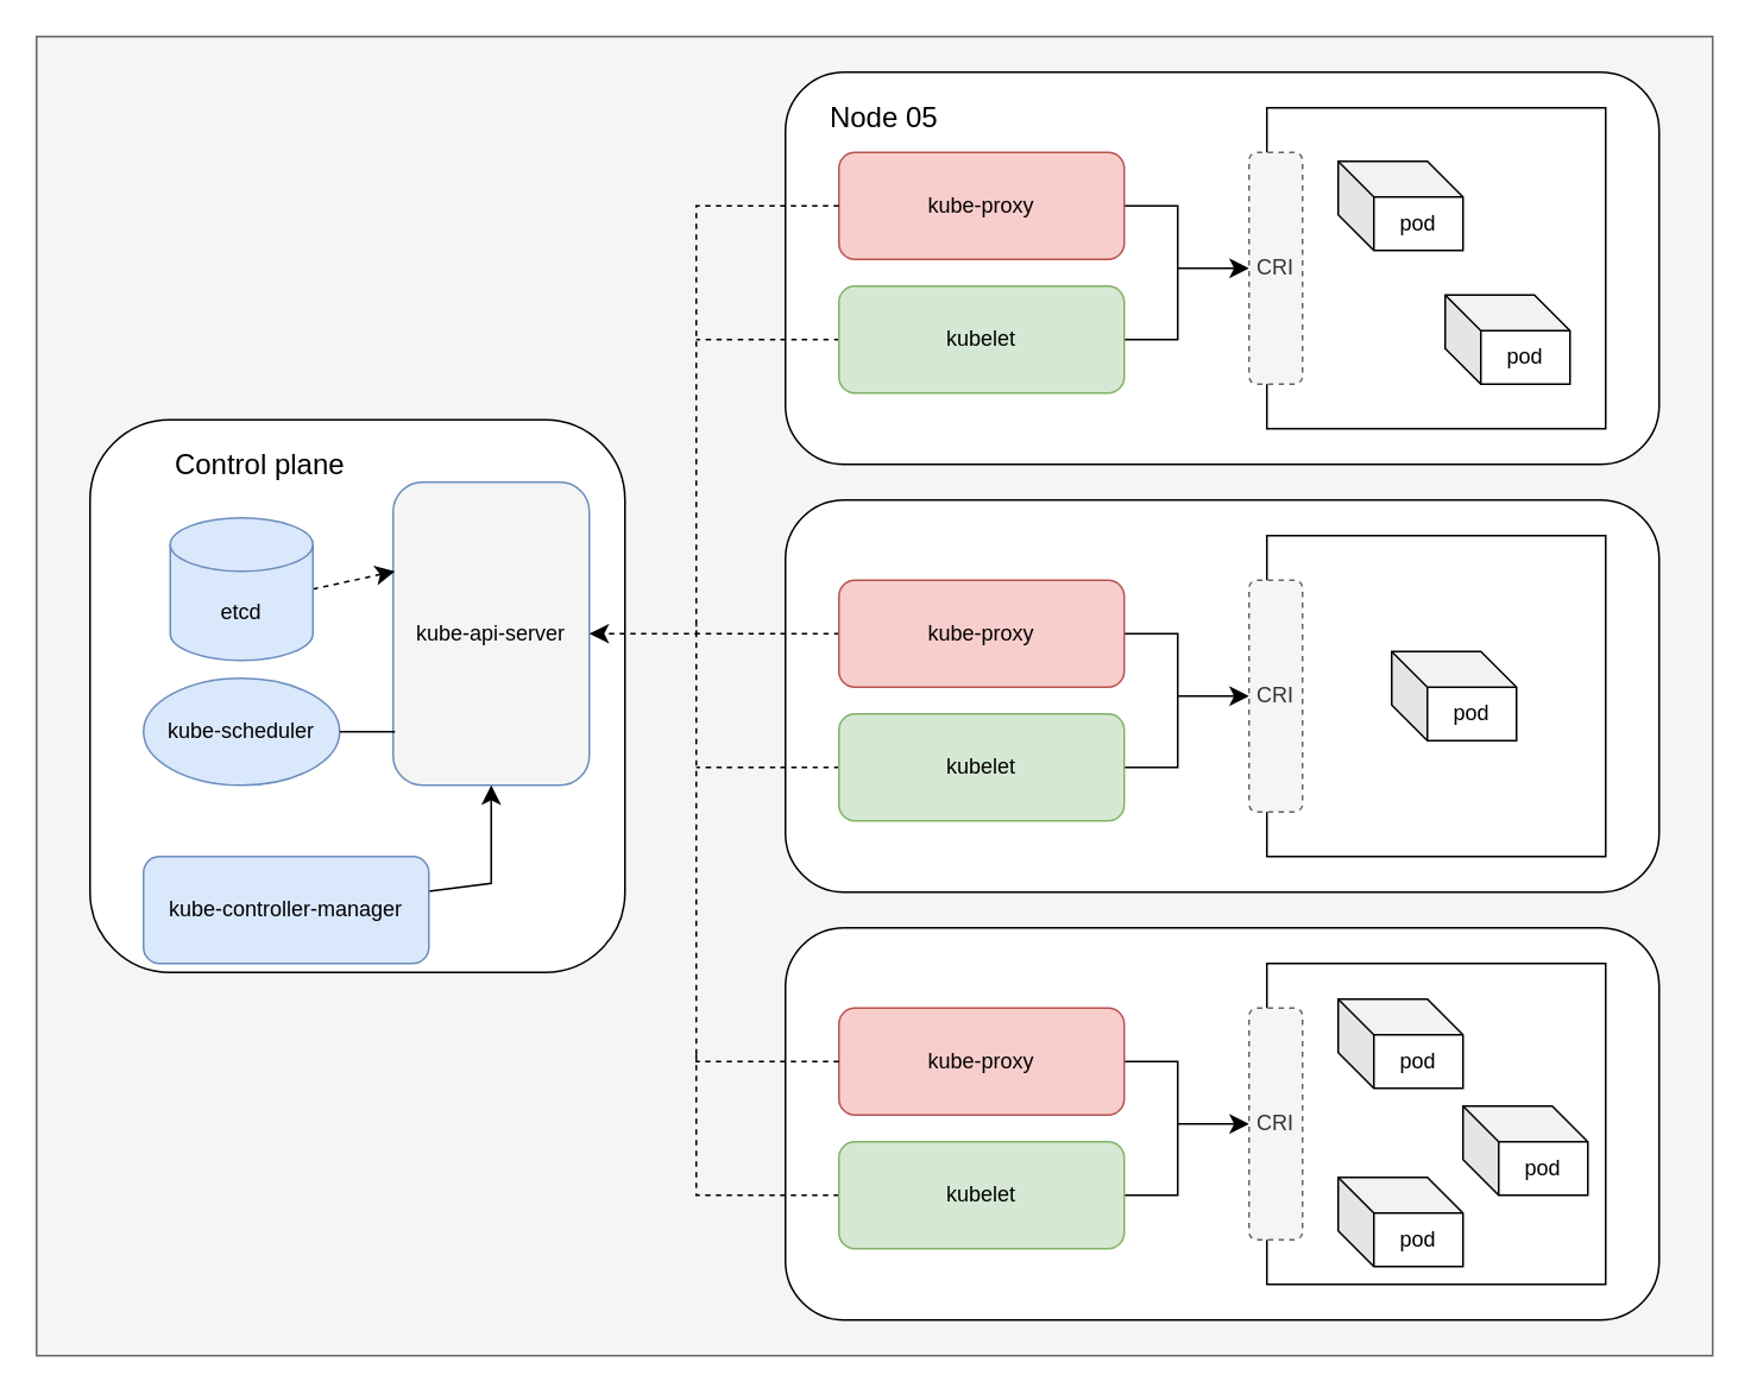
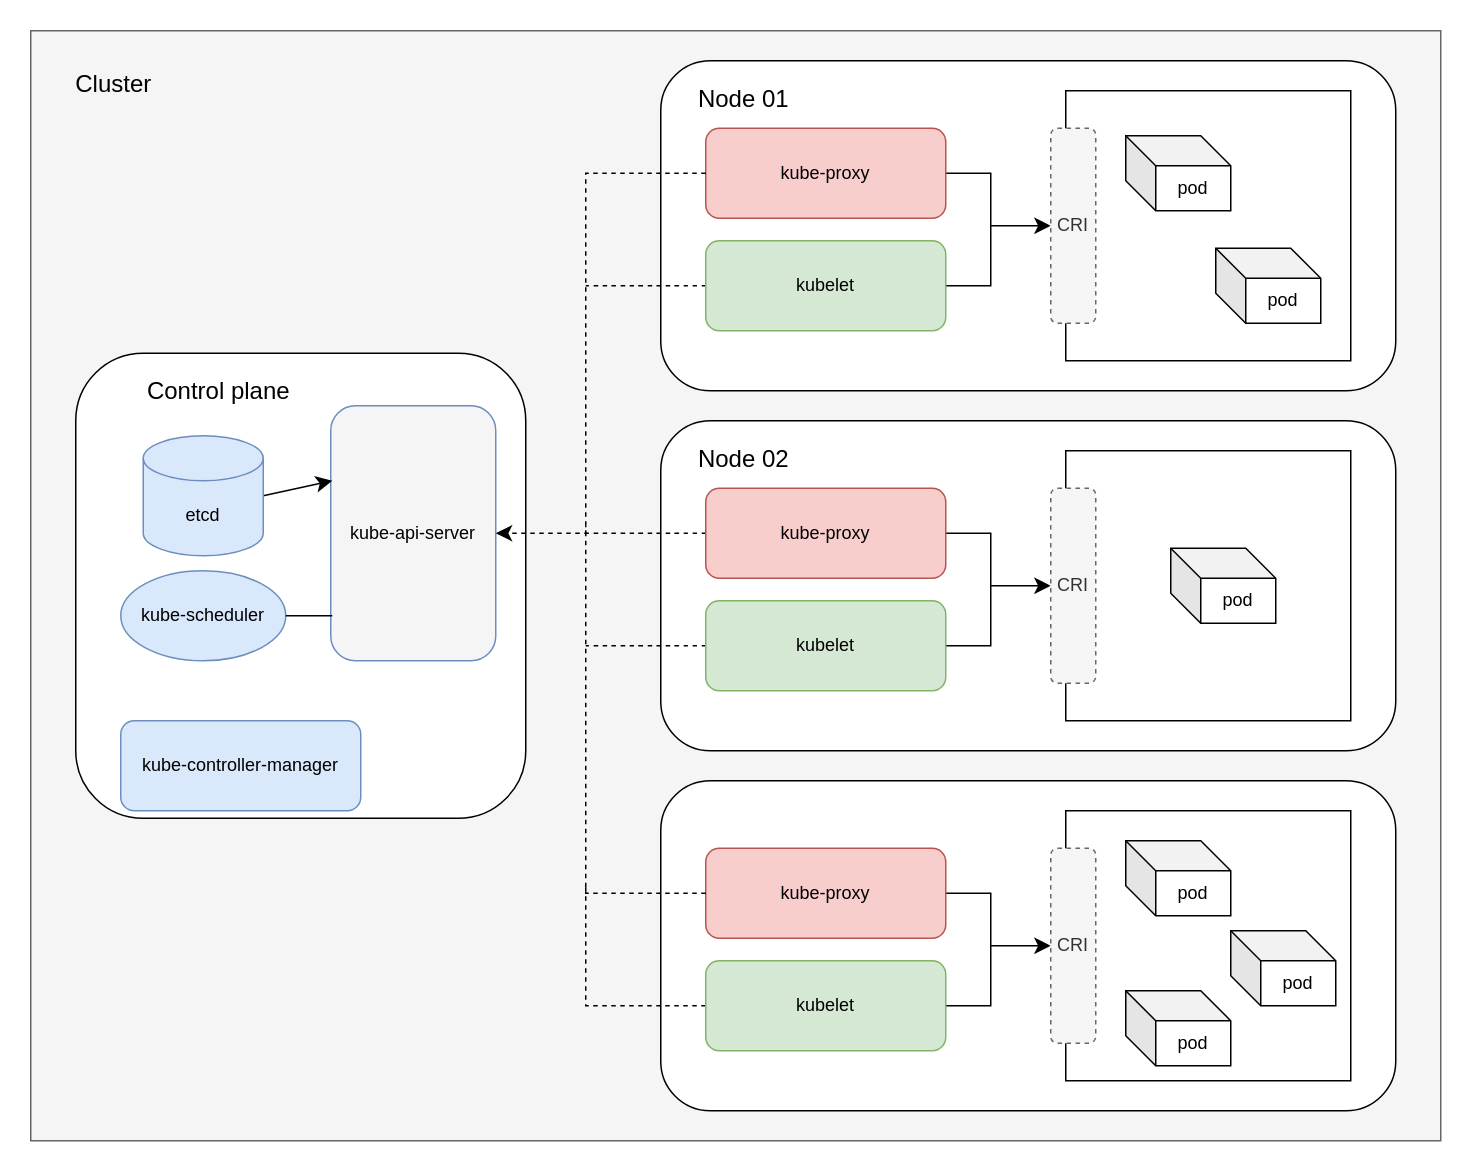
  <mxCell id="0" />
  <mxCell id="1" parent="0" />
  <mxCell id="2" value="" style="rounded=0;whiteSpace=wrap;html=1;fillColor=#f5f5f5;fontColor=#333333;strokeColor=#666666;" vertex="1" parent="1"><mxGeometry x="20" y="20" width="940" height="740" as="geometry" /></mxCell>
+ <mxCell id="3" value="Cluster" style="text;html=1;align=center;verticalAlign=middle;resizable=0;points=[];autosize=1;strokeColor=none;fillColor=none;fontSize=16;" vertex="1" parent="1"><mxGeometry x="40" y="40" width="70" height="30" as="geometry" /></mxCell>
  <mxCell id="4" value="" style="rounded=1;whiteSpace=wrap;html=1;" vertex="1" parent="1"><mxGeometry y="235" width="300" height="310" as="geometry" x="50" /></mxCell>
  <mxCell id="5" value="kube-api-server" style="rounded=1;whiteSpace=wrap;html=1;fillColor=#f5f5f5;strokeColor=#6c8ebf;" vertex="1" parent="1"><mxGeometry x="220" y="270" width="110" height="170" as="geometry" /></mxCell>
- <mxCell id="6" style="edgeStyle=none;curved=1;rounded=0;orthogonalLoop=1;jettySize=auto;html=1;entryX=0.009;entryY=0.294;entryDx=0;entryDy=0;fontSize=12;startSize=8;endSize=8;exitX=1;exitY=0.5;exitDx=0;exitDy=0;exitPerimeter=0;entryPerimeter=0;dashed=1;" edge="1" parent="1" source="7" target="5"><mxGeometry relative="1" as="geometry" /></mxCell>
+ <mxCell id="6" style="edgeStyle=none;curved=1;rounded=0;orthogonalLoop=1;jettySize=auto;html=1;entryX=0.009;entryY=0.294;entryDx=0;entryDy=0;fontSize=12;startSize=8;endSize=8;exitX=1;exitY=0.5;exitDx=0;exitDy=0;exitPerimeter=0;entryPerimeter=0;" edge="1" parent="1" source="7" target="5"><mxGeometry relative="1" as="geometry" /></mxCell>
  <mxCell id="7" value="etcd" style="shape=cylinder3;whiteSpace=wrap;html=1;boundedLbl=1;backgroundOutline=1;size=15;fillColor=#dae8fc;strokeColor=#6c8ebf;" vertex="1" parent="1"><mxGeometry x="95" y="290" width="80" height="80" as="geometry" /></mxCell>
  <mxCell id="8" value="kube-scheduler" style="ellipse;whiteSpace=wrap;html=1;fillColor=#dae8fc;strokeColor=#6c8ebf;" vertex="1" parent="1"><mxGeometry x="80" y="380" width="110" height="60" as="geometry" /></mxCell>
- <mxCell id="9" style="edgeStyle=none;curved=0;rounded=0;orthogonalLoop=1;jettySize=auto;html=1;entryX=0.5;entryY=1;entryDx=0;entryDy=0;fontSize=12;startSize=8;endSize=8;" edge="1" parent="1" source="10" target="5"><mxGeometry relative="1" as="geometry"><Array as="points"><mxPoint x="275" y="495" /></Array></mxGeometry></mxCell>
  <mxCell id="10" value="kube-controller-manager" style="rounded=1;whiteSpace=wrap;html=1;fillColor=#dae8fc;strokeColor=#6c8ebf;" vertex="1" parent="1"><mxGeometry x="80" y="480" width="160" height="60" as="geometry" /></mxCell>
  <mxCell id="11" style="edgeStyle=none;curved=1;rounded=0;orthogonalLoop=1;jettySize=auto;html=1;exitX=0.5;exitY=0;exitDx=0;exitDy=0;fontSize=12;startSize=8;endSize=8;" edge="1" parent="1" source="4" target="4"><mxGeometry relative="1" as="geometry" /></mxCell>
  <mxCell id="12" value="Control plane" style="text;html=1;align=center;verticalAlign=middle;resizable=0;points=[];autosize=1;strokeColor=none;fillColor=none;fontSize=16;" vertex="1" parent="1"><mxGeometry x="85" y="245" width="120" height="30" as="geometry" /></mxCell>
  <mxCell id="13" style="edgeStyle=none;curved=1;rounded=0;orthogonalLoop=1;jettySize=auto;html=1;entryX=0.009;entryY=0.824;entryDx=0;entryDy=0;entryPerimeter=0;fontSize=12;startSize=8;endSize=8;endArrow=none;" edge="1" parent="1" source="8" target="5"><mxGeometry relative="1" as="geometry" /></mxCell>
  <mxCell id="14" value="" style="rounded=1;whiteSpace=wrap;html=1;" vertex="1" parent="1"><mxGeometry x="440" y="40" width="490" height="220" as="geometry" /></mxCell>
- <mxCell id="15" value="Node 05" style="text;html=1;align=center;verticalAlign=middle;resizable=0;points=[];autosize=1;strokeColor=none;fillColor=none;fontSize=16;" vertex="1" parent="1"><mxGeometry x="455" y="50" width="80" height="30" as="geometry" /></mxCell>
+ <mxCell id="15" value="Node 01" style="text;html=1;align=center;verticalAlign=middle;resizable=0;points=[];autosize=1;strokeColor=none;fillColor=none;fontSize=16;" vertex="1" parent="1"><mxGeometry x="455" y="50" width="80" height="30" as="geometry" /></mxCell>
  <mxCell id="16" style="edgeStyle=none;curved=0;rounded=0;orthogonalLoop=1;jettySize=auto;html=1;fontSize=12;startSize=8;endSize=8;endArrow=none;endFill=0;" edge="1" parent="1" source="18"><mxGeometry relative="1" as="geometry"><mxPoint x="660" y="150" as="targetPoint" /><Array as="points"><mxPoint x="660" y="190" /></Array></mxGeometry></mxCell>
  <mxCell id="17" style="edgeStyle=none;curved=1;rounded=0;orthogonalLoop=1;jettySize=auto;html=1;fontSize=12;startSize=8;endSize=8;endArrow=none;endFill=0;dashed=1;" edge="1" parent="1" source="18"><mxGeometry relative="1" as="geometry"><mxPoint x="390" y="190" as="targetPoint" /></mxGeometry></mxCell>
  <mxCell id="18" value="kubelet" style="rounded=1;whiteSpace=wrap;html=1;fillColor=#d5e8d4;strokeColor=#82b366;" vertex="1" parent="1"><mxGeometry x="470" y="160" width="160" height="60" as="geometry" /></mxCell>
  <mxCell id="19" style="edgeStyle=none;curved=0;rounded=0;orthogonalLoop=1;jettySize=auto;html=1;entryX=0;entryY=0.5;entryDx=0;entryDy=0;fontSize=12;startSize=8;endSize=8;" edge="1" parent="1" source="20" target="22"><mxGeometry relative="1" as="geometry"><Array as="points"><mxPoint x="660" y="115" /><mxPoint x="660" y="150" /></Array></mxGeometry></mxCell>
  <mxCell id="20" value="kube-proxy" style="rounded=1;whiteSpace=wrap;html=1;fillColor=#f8cecc;strokeColor=#b85450;" vertex="1" parent="1"><mxGeometry x="470" y="85" width="160" height="60" as="geometry" /></mxCell>
  <mxCell id="21" value="" style="rounded=0;whiteSpace=wrap;html=1;" vertex="1" parent="1"><mxGeometry x="710" y="60" width="190" height="180" as="geometry" /></mxCell>
  <mxCell id="22" value="CRI" style="rounded=1;whiteSpace=wrap;html=1;dashed=1;fillColor=#f5f5f5;strokeColor=#666666;fontColor=#333333;" vertex="1" parent="1"><mxGeometry x="700" y="85" width="30" height="130" as="geometry" /></mxCell>
  <mxCell id="23" value="pod" style="shape=cube;whiteSpace=wrap;html=1;boundedLbl=1;backgroundOutline=1;darkOpacity=0.05;darkOpacity2=0.1;" vertex="1" parent="1"><mxGeometry x="750" y="90" width="70" height="50" as="geometry" /></mxCell>
  <mxCell id="24" value="pod" style="shape=cube;whiteSpace=wrap;html=1;boundedLbl=1;backgroundOutline=1;darkOpacity=0.05;darkOpacity2=0.1;" vertex="1" parent="1"><mxGeometry x="810" y="165" width="70" height="50" as="geometry" /></mxCell>
  <mxCell id="25" value="" style="rounded=1;whiteSpace=wrap;html=1;" vertex="1" parent="1"><mxGeometry x="440" y="280" width="490" height="220" as="geometry" /></mxCell>
+ <mxCell id="26" value="Node 02" style="text;html=1;align=center;verticalAlign=middle;resizable=0;points=[];autosize=1;strokeColor=none;fillColor=none;fontSize=16;" vertex="1" parent="1"><mxGeometry x="455" y="290" width="80" height="30" as="geometry" /></mxCell>
  <mxCell id="27" style="edgeStyle=none;curved=0;rounded=0;orthogonalLoop=1;jettySize=auto;html=1;fontSize=12;startSize=8;endSize=8;endArrow=none;endFill=0;" edge="1" parent="1" source="29"><mxGeometry relative="1" as="geometry"><mxPoint x="660" y="390" as="targetPoint" /><Array as="points"><mxPoint x="660" y="430" /></Array></mxGeometry></mxCell>
  <mxCell id="28" style="edgeStyle=none;curved=1;rounded=0;orthogonalLoop=1;jettySize=auto;html=1;fontSize=12;startSize=8;endSize=8;endArrow=none;endFill=0;dashed=1;" edge="1" parent="1" source="29"><mxGeometry relative="1" as="geometry"><mxPoint x="390" y="430" as="targetPoint" /></mxGeometry></mxCell>
  <mxCell id="29" value="kubelet" style="rounded=1;whiteSpace=wrap;html=1;fillColor=#d5e8d4;strokeColor=#82b366;" vertex="1" parent="1"><mxGeometry x="470" y="400" width="160" height="60" as="geometry" /></mxCell>
  <mxCell id="30" style="edgeStyle=none;curved=0;rounded=0;orthogonalLoop=1;jettySize=auto;html=1;entryX=0;entryY=0.5;entryDx=0;entryDy=0;fontSize=12;startSize=8;endSize=8;" edge="1" parent="1" source="32" target="34"><mxGeometry relative="1" as="geometry"><Array as="points"><mxPoint x="660" y="355" /><mxPoint x="660" y="390" /></Array></mxGeometry></mxCell>
  <mxCell id="31" style="edgeStyle=none;curved=1;rounded=0;orthogonalLoop=1;jettySize=auto;html=1;fontSize=12;startSize=8;endSize=8;endArrow=none;endFill=0;dashed=1;" edge="1" parent="1" source="32"><mxGeometry relative="1" as="geometry"><mxPoint x="390" y="355" as="targetPoint" /></mxGeometry></mxCell>
  <mxCell id="32" value="kube-proxy" style="rounded=1;whiteSpace=wrap;html=1;fillColor=#f8cecc;strokeColor=#b85450;" vertex="1" parent="1"><mxGeometry x="470" y="325" width="160" height="60" as="geometry" /></mxCell>
  <mxCell id="33" value="" style="rounded=0;whiteSpace=wrap;html=1;" vertex="1" parent="1"><mxGeometry x="710" y="300" width="190" height="180" as="geometry" /></mxCell>
  <mxCell id="34" value="CRI" style="rounded=1;whiteSpace=wrap;html=1;dashed=1;fillColor=#f5f5f5;strokeColor=#666666;fontColor=#333333;" vertex="1" parent="1"><mxGeometry x="700" y="325" width="30" height="130" as="geometry" /></mxCell>
  <mxCell id="35" value="pod" style="shape=cube;whiteSpace=wrap;html=1;boundedLbl=1;backgroundOutline=1;darkOpacity=0.05;darkOpacity2=0.1;" vertex="1" parent="1"><mxGeometry x="780" y="365" width="70" height="50" as="geometry" /></mxCell>
  <mxCell id="36" value="" style="rounded=1;whiteSpace=wrap;html=1;" vertex="1" parent="1"><mxGeometry x="440" y="520" width="490" height="220" as="geometry" /></mxCell>
  <mxCell id="37" style="edgeStyle=none;curved=0;rounded=0;orthogonalLoop=1;jettySize=auto;html=1;fontSize=12;startSize=8;endSize=8;endArrow=none;endFill=0;" edge="1" parent="1" source="39"><mxGeometry relative="1" as="geometry"><mxPoint x="660" y="630" as="targetPoint" /><Array as="points"><mxPoint x="660" y="670" /></Array></mxGeometry></mxCell>
  <mxCell id="38" style="edgeStyle=none;curved=0;rounded=0;orthogonalLoop=1;jettySize=auto;html=1;fontSize=12;startSize=8;endSize=8;exitX=0;exitY=0.5;exitDx=0;exitDy=0;endArrow=none;endFill=0;dashed=1;" edge="1" parent="1" source="39"><mxGeometry relative="1" as="geometry"><mxPoint x="390" y="590" as="targetPoint" /><Array as="points"><mxPoint x="390" y="670" /></Array></mxGeometry></mxCell>
  <mxCell id="39" value="kubelet" style="rounded=1;whiteSpace=wrap;html=1;fillColor=#d5e8d4;strokeColor=#82b366;" vertex="1" parent="1"><mxGeometry x="470" y="640" width="160" height="60" as="geometry" /></mxCell>
  <mxCell id="40" style="edgeStyle=none;curved=0;rounded=0;orthogonalLoop=1;jettySize=auto;html=1;entryX=0;entryY=0.5;entryDx=0;entryDy=0;fontSize=12;startSize=8;endSize=8;" edge="1" parent="1" source="41" target="43"><mxGeometry relative="1" as="geometry"><Array as="points"><mxPoint x="660" y="595" /><mxPoint x="660" y="630" /></Array></mxGeometry></mxCell>
  <mxCell id="41" value="kube-proxy" style="rounded=1;whiteSpace=wrap;html=1;fillColor=#f8cecc;strokeColor=#b85450;" vertex="1" parent="1"><mxGeometry x="470" y="565" width="160" height="60" as="geometry" /></mxCell>
  <mxCell id="42" value="" style="rounded=0;whiteSpace=wrap;html=1;" vertex="1" parent="1"><mxGeometry x="710" y="540" width="190" height="180" as="geometry" /></mxCell>
  <mxCell id="43" value="CRI" style="rounded=1;whiteSpace=wrap;html=1;dashed=1;fillColor=#f5f5f5;strokeColor=#666666;fontColor=#333333;" vertex="1" parent="1"><mxGeometry x="700" y="565" width="30" height="130" as="geometry" /></mxCell>
  <mxCell id="44" value="pod" style="shape=cube;whiteSpace=wrap;html=1;boundedLbl=1;backgroundOutline=1;darkOpacity=0.05;darkOpacity2=0.1;" vertex="1" parent="1"><mxGeometry x="750" y="560" width="70" height="50" as="geometry" /></mxCell>
  <mxCell id="45" value="pod" style="shape=cube;whiteSpace=wrap;html=1;boundedLbl=1;backgroundOutline=1;darkOpacity=0.05;darkOpacity2=0.1;" vertex="1" parent="1"><mxGeometry x="820" y="620" width="70" height="50" as="geometry" /></mxCell>
  <mxCell id="46" value="pod" style="shape=cube;whiteSpace=wrap;html=1;boundedLbl=1;backgroundOutline=1;darkOpacity=0.05;darkOpacity2=0.1;" vertex="1" parent="1"><mxGeometry x="750" y="660" width="70" height="50" as="geometry" /></mxCell>
  <mxCell id="47" style="edgeStyle=none;curved=0;rounded=0;orthogonalLoop=1;jettySize=auto;html=1;fontSize=12;startSize=8;endSize=8;endArrow=none;endFill=0;exitX=0;exitY=0.5;exitDx=0;exitDy=0;dashed=1;" edge="1" parent="1" source="41"><mxGeometry relative="1" as="geometry"><mxPoint x="390" y="350" as="targetPoint" /><Array as="points"><mxPoint x="390" y="595" /></Array></mxGeometry></mxCell>
  <mxCell id="48" style="edgeStyle=none;curved=0;rounded=0;orthogonalLoop=1;jettySize=auto;html=1;exitX=0;exitY=0.5;exitDx=0;exitDy=0;entryX=1;entryY=0.5;entryDx=0;entryDy=0;fontSize=12;startSize=8;endSize=8;dashed=1;" edge="1" parent="1" source="20" target="5"><mxGeometry relative="1" as="geometry"><Array as="points"><mxPoint x="390" y="115" /><mxPoint x="390" y="355" /></Array></mxGeometry></mxCell>
